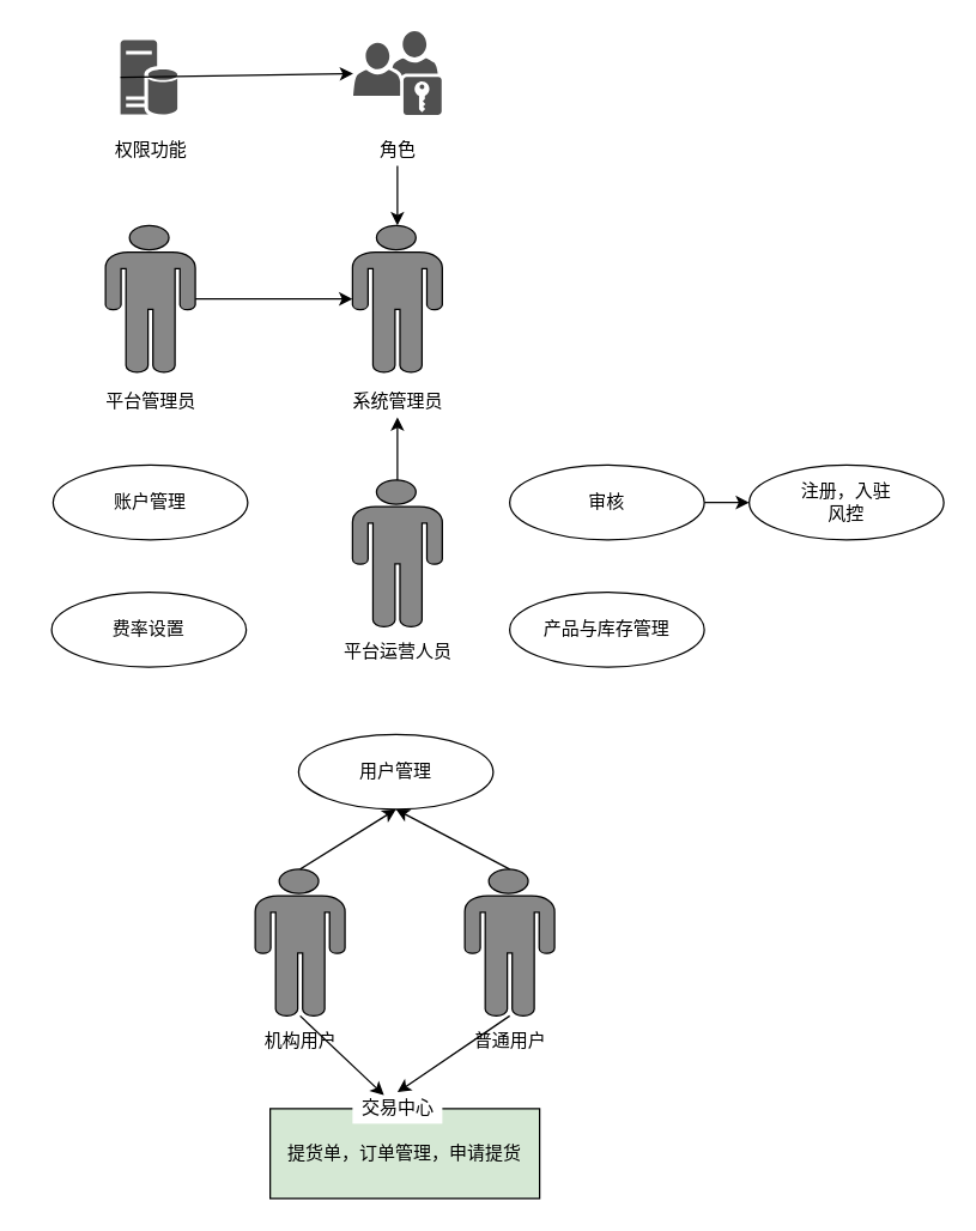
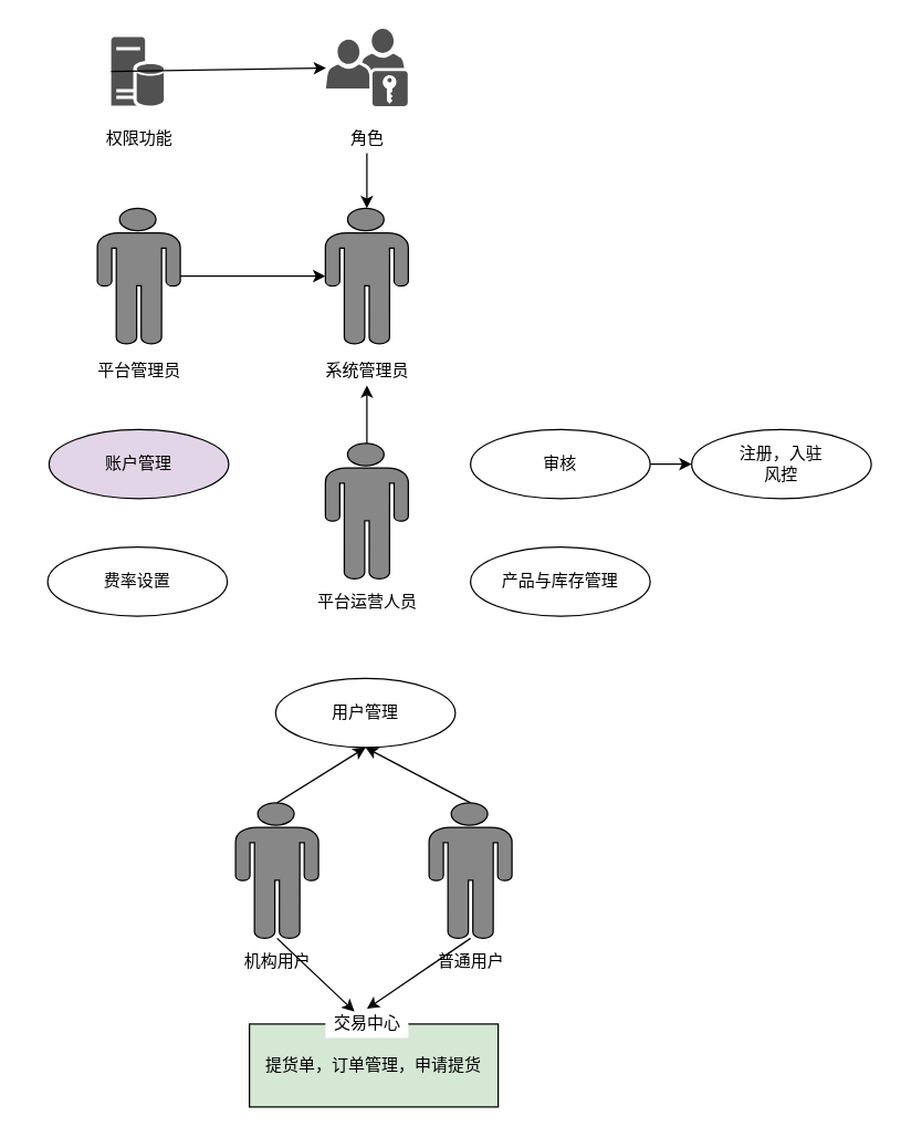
  <mxCell id="0" />
  <mxCell id="1" parent="0" />
  <mxCell id="2" value="" style="edgeStyle=orthogonalEdgeStyle;rounded=0;orthogonalLoop=1;jettySize=auto;html=1;entryX=0.5;entryY=0;entryDx=0;entryDy=0;entryPerimeter=0;" edge="1" parent="1" source="3" target="9"><mxGeometry relative="1" as="geometry"><mxPoint x="265" y="190" as="targetPoint" /></mxGeometry></mxCell>
  <mxCell id="3" value="角色" style="text;html=1;align=center;verticalAlign=middle;resizable=0;points=[];autosize=1;" vertex="1" parent="1"><mxGeometry x="245" y="90" width="40" height="20" as="geometry" /></mxCell>
  <mxCell id="4" value="" style="shape=mxgraph.signs.people.man_1;html=1;fillColor=#878787;strokeColor=#000000;verticalLabelPosition=bottom;verticalAlign=top;align=center;" vertex="1" parent="1"><mxGeometry x="70" y="150" width="60" height="98" as="geometry" /></mxCell>
  <mxCell id="5" value="平台管理员" style="text;html=1;align=center;verticalAlign=middle;resizable=0;points=[];autosize=1;" vertex="1" parent="1"><mxGeometry x="60" y="258" width="80" height="20" as="geometry" /></mxCell>
  <mxCell id="6" value="权限功能" style="text;html=1;align=center;verticalAlign=middle;resizable=0;points=[];autosize=1;" vertex="1" parent="1"><mxGeometry x="70" y="90" width="60" height="20" as="geometry" /></mxCell>
  <mxCell id="7" value="" style="shape=mxgraph.signs.people.man_1;html=1;fillColor=#878787;strokeColor=#000000;verticalLabelPosition=bottom;verticalAlign=top;align=center;" vertex="1" parent="1"><mxGeometry x="235" y="320" width="60" height="98" as="geometry" /></mxCell>
  <mxCell id="8" value="平台运营人员" style="text;html=1;align=center;verticalAlign=middle;resizable=0;points=[];autosize=1;" vertex="1" parent="1"><mxGeometry x="220" y="425" width="90" height="20" as="geometry" /></mxCell>
  <mxCell id="9" value="" style="shape=mxgraph.signs.people.man_1;html=1;fillColor=#878787;strokeColor=#000000;verticalLabelPosition=bottom;verticalAlign=top;align=center;" vertex="1" parent="1"><mxGeometry x="235" y="150" width="60" height="98" as="geometry" /></mxCell>
  <mxCell id="10" value="系统管理员" style="text;html=1;align=center;verticalAlign=middle;resizable=0;points=[];autosize=1;" vertex="1" parent="1"><mxGeometry x="225" y="258" width="80" height="20" as="geometry" /></mxCell>
  <mxCell id="11" value="" style="pointerEvents=1;shadow=0;dashed=0;html=1;strokeColor=none;fillColor=#505050;labelPosition=center;verticalLabelPosition=bottom;verticalAlign=top;outlineConnect=0;align=center;shape=mxgraph.office.users.role_group;" vertex="1" parent="1"><mxGeometry x="235.5" y="20" width="59" height="56" as="geometry" /></mxCell>
  <mxCell id="12" value="" style="pointerEvents=1;shadow=0;dashed=0;html=1;strokeColor=none;labelPosition=center;verticalLabelPosition=bottom;verticalAlign=top;align=center;fillColor=#515151;shape=mxgraph.mscae.enterprise.database_server" vertex="1" parent="1"><mxGeometry x="80" y="26" width="38" height="50" as="geometry" /></mxCell>
  <mxCell id="13" value="" style="endArrow=classic;html=1;entryX=0;entryY=0.5;entryDx=0;entryDy=0;entryPerimeter=0;exitX=1;exitY=0.5;exitDx=0;exitDy=0;exitPerimeter=0;" edge="1" parent="1" source="4" target="9"><mxGeometry width="50" height="50" relative="1" as="geometry"><mxPoint x="154.5" y="400" as="sourcePoint" /><mxPoint x="444.5" y="270" as="targetPoint" /></mxGeometry></mxCell>
  <mxCell id="14" value="" style="endArrow=classic;html=1;exitX=0.5;exitY=0;exitDx=0;exitDy=0;exitPerimeter=0;" edge="1" parent="1" source="7" target="10"><mxGeometry width="50" height="50" relative="1" as="geometry"><mxPoint x="164.5" y="410" as="sourcePoint" /><mxPoint x="262.54" y="318" as="targetPoint" /></mxGeometry></mxCell>
  <mxCell id="15" value="" style="endArrow=classic;html=1;exitX=0;exitY=0.5;exitDx=0;exitDy=0;exitPerimeter=0;" edge="1" parent="1" source="12" target="11"><mxGeometry width="50" height="50" relative="1" as="geometry"><mxPoint x="374.5" y="422" as="sourcePoint" /><mxPoint x="285.019" y="328" as="targetPoint" /></mxGeometry></mxCell>
  <mxCell id="16" value="" style="edgeStyle=orthogonalEdgeStyle;rounded=0;orthogonalLoop=1;jettySize=auto;html=1;" edge="1" parent="1" source="17" target="18"><mxGeometry relative="1" as="geometry" /></mxCell>
  <mxCell id="17" value="审核" style="ellipse;whiteSpace=wrap;html=1;" vertex="1" parent="1"><mxGeometry x="340" y="310" width="130" height="50" as="geometry" /></mxCell>
  <mxCell id="18" value="注册，入驻&lt;br&gt;风控" style="ellipse;whiteSpace=wrap;html=1;" vertex="1" parent="1"><mxGeometry x="500" y="310" width="130" height="50" as="geometry" /></mxCell>
  <mxCell id="19" value="用户管理" style="ellipse;whiteSpace=wrap;html=1;" vertex="1" parent="1"><mxGeometry x="199" y="490" width="130" height="50" as="geometry" /></mxCell>
- <mxCell id="20" value="账户管理" style="ellipse;whiteSpace=wrap;html=1;" vertex="1" parent="1"><mxGeometry x="35" y="310" width="130" height="50" as="geometry" /></mxCell>
+ <mxCell id="20" value="账户管理" style="ellipse;whiteSpace=wrap;html=1;fillColor=#e1d5e7;" vertex="1" parent="1"><mxGeometry x="35" y="310" width="130" height="50" as="geometry" /></mxCell>
  <mxCell id="21" value="产品与库存管理" style="ellipse;whiteSpace=wrap;html=1;" vertex="1" parent="1"><mxGeometry x="340" y="395" width="130" height="50" as="geometry" /></mxCell>
  <mxCell id="22" value="" style="shape=mxgraph.signs.people.man_1;html=1;fillColor=#878787;strokeColor=#000000;verticalLabelPosition=bottom;verticalAlign=top;align=center;" vertex="1" parent="1"><mxGeometry x="170" y="580" width="60" height="98" as="geometry" /></mxCell>
  <mxCell id="23" value="" style="shape=mxgraph.signs.people.man_1;html=1;fillColor=#878787;strokeColor=#000000;verticalLabelPosition=bottom;verticalAlign=top;align=center;" vertex="1" parent="1"><mxGeometry x="310" y="580" width="60" height="98" as="geometry" /></mxCell>
  <mxCell id="24" value="" style="endArrow=classic;html=1;exitX=0.5;exitY=0;exitDx=0;exitDy=0;exitPerimeter=0;entryX=0.5;entryY=1;entryDx=0;entryDy=0;" edge="1" parent="1" source="22" target="19"><mxGeometry width="50" height="50" relative="1" as="geometry"><mxPoint x="240" y="490" as="sourcePoint" /><mxPoint x="260" y="560" as="targetPoint" /></mxGeometry></mxCell>
  <mxCell id="25" value="" style="endArrow=classic;html=1;exitX=0.5;exitY=0;exitDx=0;exitDy=0;exitPerimeter=0;entryX=0.5;entryY=1;entryDx=0;entryDy=0;" edge="1" parent="1" source="23" target="19"><mxGeometry width="50" height="50" relative="1" as="geometry"><mxPoint x="90" y="640" as="sourcePoint" /><mxPoint x="210" y="535" as="targetPoint" /></mxGeometry></mxCell>
  <mxCell id="26" value="普通用户" style="text;html=1;align=center;verticalAlign=middle;resizable=0;points=[];autosize=1;fillColor=#FFFFFF;" vertex="1" parent="1"><mxGeometry x="310" y="685" width="60" height="20" as="geometry" /></mxCell>
  <mxCell id="27" value="机构用户" style="text;html=1;align=center;verticalAlign=middle;resizable=0;points=[];autosize=1;fillColor=#FFFFFF;" vertex="1" parent="1"><mxGeometry x="170" y="685" width="60" height="20" as="geometry" /></mxCell>
  <mxCell id="28" value="费率设置" style="ellipse;whiteSpace=wrap;html=1;" vertex="1" parent="1"><mxGeometry x="34" y="395" width="130" height="50" as="geometry" /></mxCell>
  <mxCell id="29" value="" style="group" vertex="1" connectable="0" parent="1"><mxGeometry x="20" y="730" width="490" height="70" as="geometry" /></mxCell>
  <mxCell id="30" value="提货单，订单管理，申请提货" style="rounded=0;whiteSpace=wrap;html=1;fillColor=#d5e8d4;" vertex="1" parent="29"><mxGeometry x="160" y="10" width="180" height="60" as="geometry" /></mxCell>
  <mxCell id="31" value="交易中心" style="text;html=1;align=center;verticalAlign=middle;resizable=0;points=[];autosize=1;fillColor=#ffffff;" vertex="1" parent="29"><mxGeometry x="215" width="60" height="20" as="geometry" /></mxCell>
  <mxCell id="32" value="" style="endArrow=classic;html=1;exitX=0.5;exitY=1;exitDx=0;exitDy=0;exitPerimeter=0;entryX=0.35;entryY=0.05;entryDx=0;entryDy=0;entryPerimeter=0;" edge="1" parent="1" source="22" target="31"><mxGeometry width="50" height="50" relative="1" as="geometry"><mxPoint x="260" y="660" as="sourcePoint" /><mxPoint x="310" y="610" as="targetPoint" /></mxGeometry></mxCell>
  <mxCell id="33" value="" style="endArrow=classic;html=1;exitX=0.5;exitY=1;exitDx=0;exitDy=0;exitPerimeter=0;" edge="1" parent="1" source="23"><mxGeometry width="50" height="50" relative="1" as="geometry"><mxPoint x="210" y="688" as="sourcePoint" /><mxPoint x="265" y="729" as="targetPoint" /></mxGeometry></mxCell>
